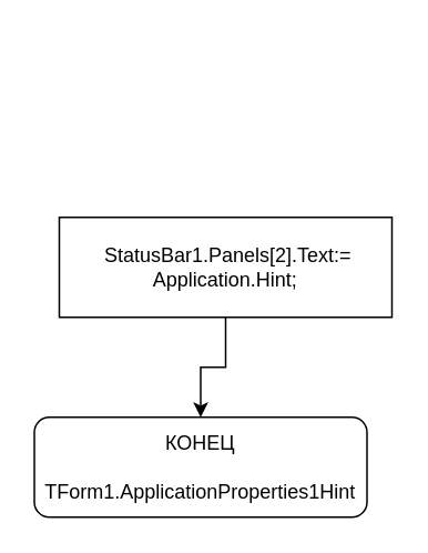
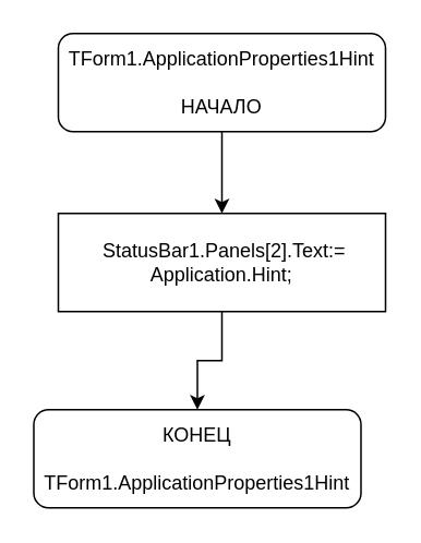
  <mxCell id="0" />
  <mxCell id="1" parent="0" />
+ <mxCell id="2" style="edgeStyle=orthogonalEdgeStyle;rounded=0;orthogonalLoop=1;jettySize=auto;html=1;exitX=0.5;exitY=1;exitDx=0;exitDy=0;entryX=0.5;entryY=0;entryDx=0;entryDy=0;" edge="1" parent="1" source="3" target="5"><mxGeometry relative="1" as="geometry" /></mxCell>
+ <mxCell id="3" value="TForm1.ApplicationProperties1Hint&lt;br&gt;&lt;br&gt;НАЧАЛО" style="rounded=1;whiteSpace=wrap;html=1;" vertex="1" parent="1"><mxGeometry x="35" y="20" width="200" height="60" as="geometry" /></mxCell>
  <mxCell id="4" style="edgeStyle=orthogonalEdgeStyle;rounded=0;orthogonalLoop=1;jettySize=auto;html=1;exitX=0.5;exitY=1;exitDx=0;exitDy=0;entryX=0.5;entryY=0;entryDx=0;entryDy=0;" edge="1" parent="1" source="5" target="6"><mxGeometry relative="1" as="geometry" /></mxCell>
  <mxCell id="5" value="&amp;nbsp;StatusBar1.Panels[2].Text:= Application.Hint;" style="rounded=0;whiteSpace=wrap;html=1;" vertex="1" parent="1"><mxGeometry x="35" y="130" width="200" height="60" as="geometry" /></mxCell>
  <mxCell id="6" value="КОНЕЦ&lt;br&gt;&lt;br&gt;TForm1.ApplicationProperties1Hint" style="rounded=1;whiteSpace=wrap;html=1;" vertex="1" parent="1"><mxGeometry x="20" y="250" width="200" height="60" as="geometry" /></mxCell>
